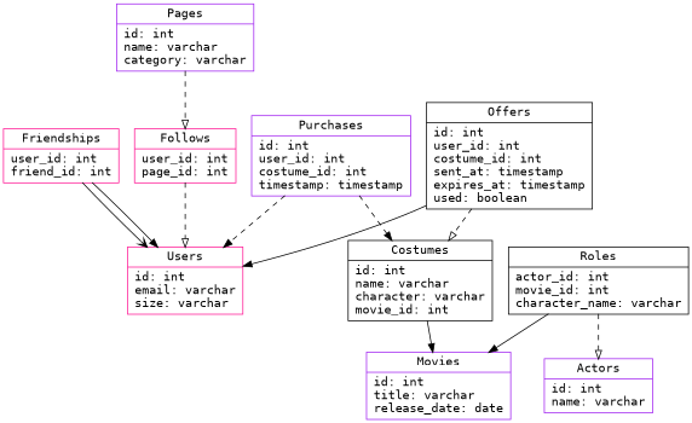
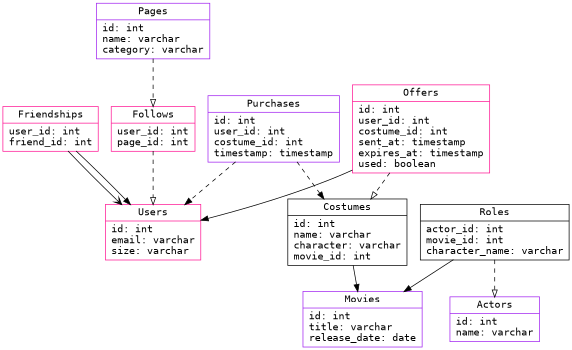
  digraph {
    fontname="DejaVu Sans Mono"
    node [color=deeppink fontname="DejaVu Sans Mono" shape=record]
    edge [arrowhead=normal fontname="DejaVu Sans Mono" style=dashed]
    n1 [label="{Users|id: int\lemail: varchar\lsize: varchar\l}"]
    n2 [label="{Friendships|user_id: int\lfriend_id: int\l}"]
    n3 [color=purple label="{Pages|id: int\lname: varchar\lcategory: varchar\l}"]
    n4 [label="{Follows|user_id: int\lpage_id: int\l}"]
    n5 [color=purple label="{Movies|id: int\ltitle: varchar\lrelease_date: date\l}"]
    n6 [color=purple label="{Actors|id: int\lname: varchar\l}"]
    n7 [color=black label="{Roles|actor_id: int\lmovie_id: int\lcharacter_name: varchar\l}"]
    n8 [color=black label="{Costumes|id: int\lname: varchar\lcharacter: varchar\lmovie_id: int\l}"]
    n9 [color=purple label="{Purchases|id: int\luser_id: int\lcostume_id: int\ltimestamp: timestamp\l}"]
-   n10 [color=black label="{Offers|id: int\luser_id: int\lcostume_id: int\lsent_at: timestamp\lexpires_at: timestamp\lused: boolean\l}"]
+   n10 [label="{Offers|id: int\luser_id: int\lcostume_id: int\lsent_at: timestamp\lexpires_at: timestamp\lused: boolean\l}"]
    n2 -> n1 [arrowhead=vee style=solid]
    n2 -> n1 [style=solid]
    n3 -> n4 [arrowhead=onormal]
    n4 -> n1 [arrowhead=onormal]
    n7 -> n5 [style=solid]
    n7 -> n6 [arrowhead=onormal]
    n8 -> n5 [style=solid]
    n9 -> n1
    n9 -> n8
    n10 -> n1 [style=solid]
    n10 -> n8 [arrowhead=onormal]
  }
